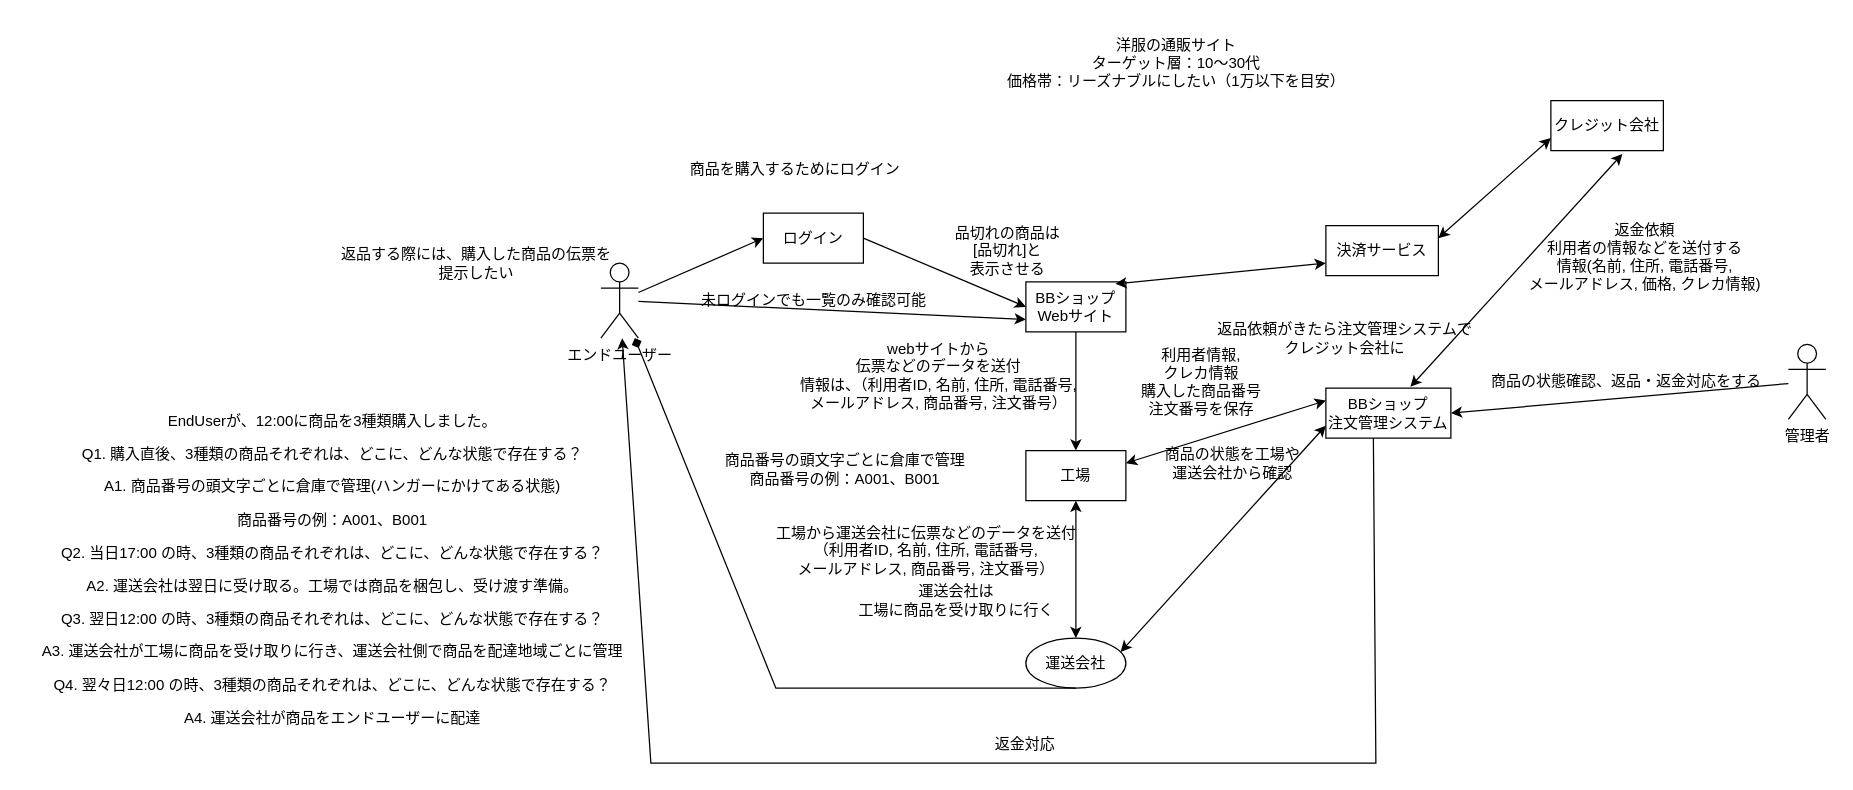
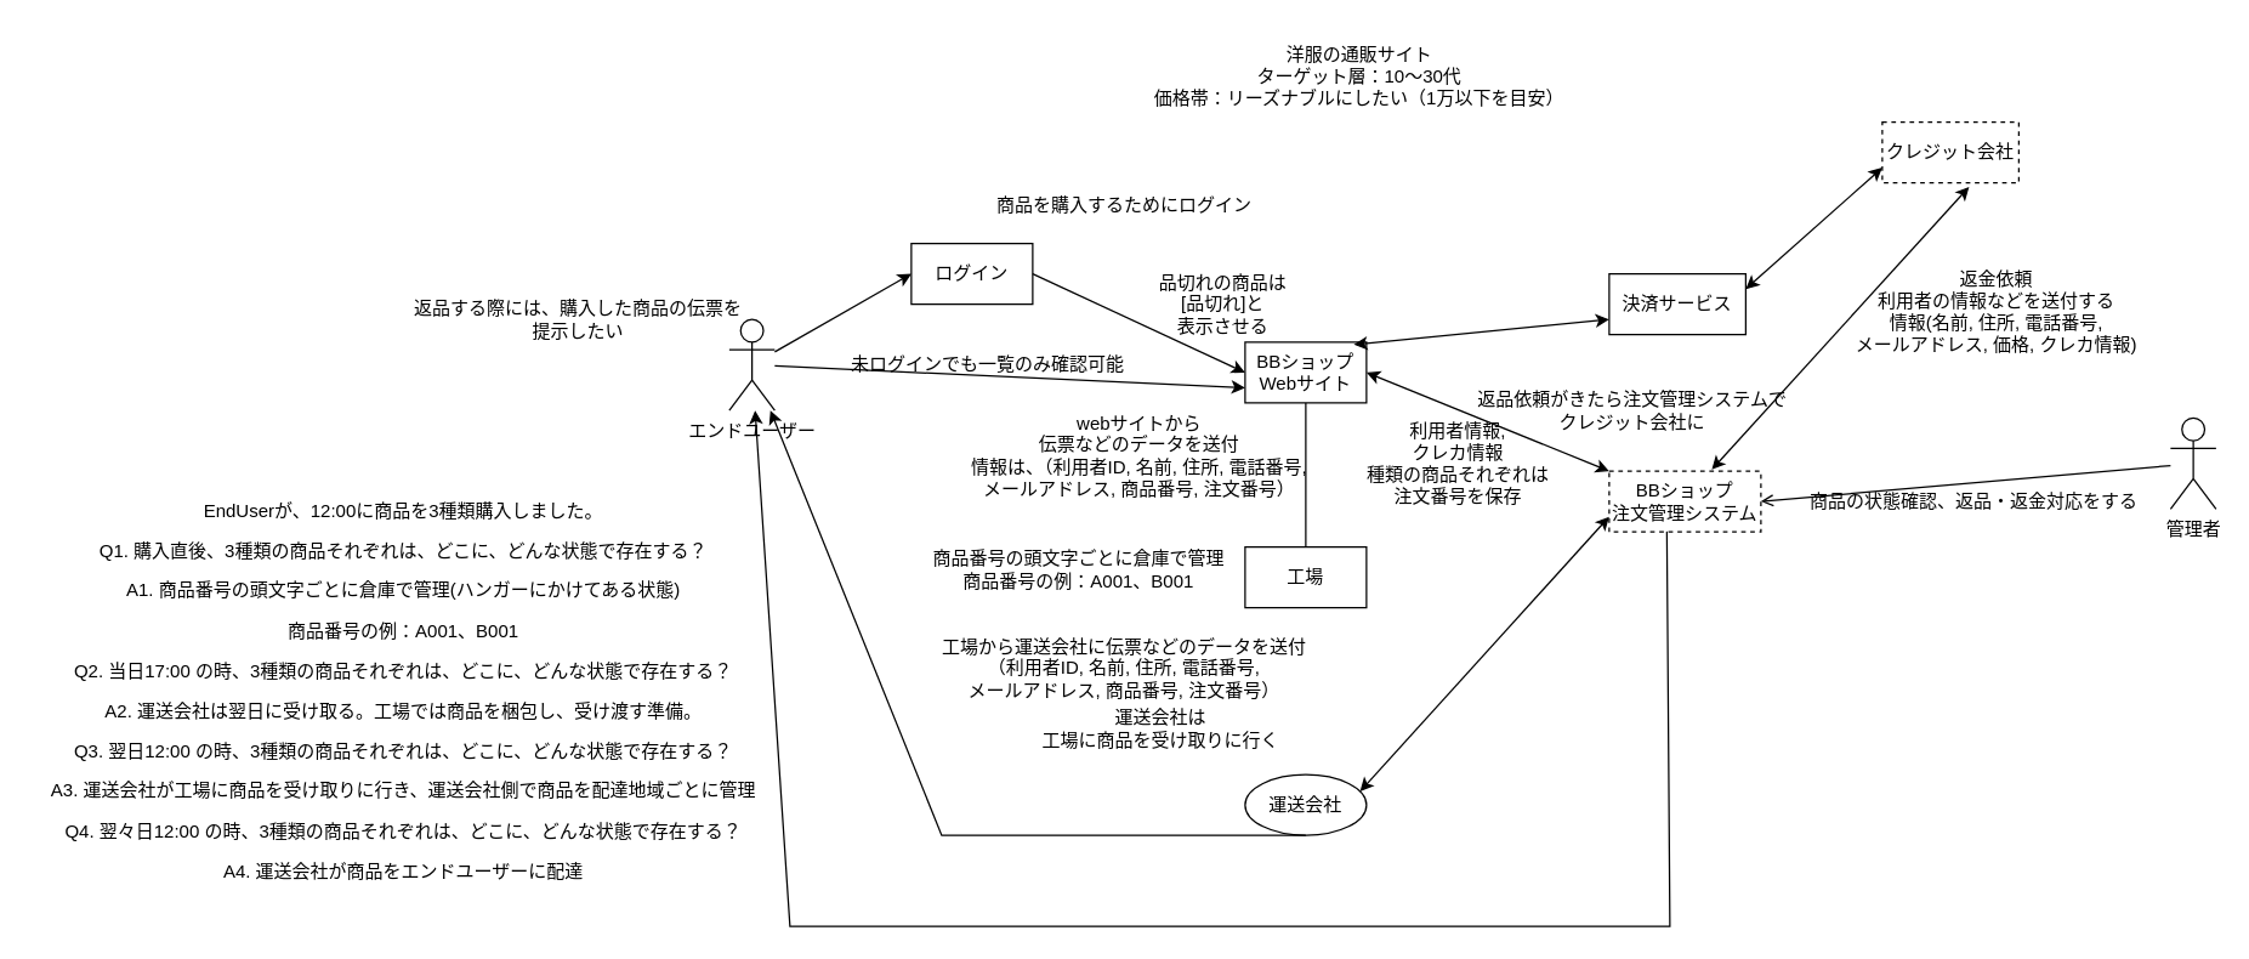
  <mxCell id="0" />
  <mxCell id="1" parent="0" />
  <mxCell id="2" value="エンドユーザー" style="shape=umlActor;verticalLabelPosition=bottom;verticalAlign=top;html=1;outlineConnect=0;" vertex="1" parent="1"><mxGeometry x="480" y="210" width="30" height="60" as="geometry" /></mxCell>
  <mxCell id="3" value="管理者" style="shape=umlActor;verticalLabelPosition=bottom;verticalAlign=top;html=1;outlineConnect=0;" vertex="1" parent="1"><mxGeometry x="1430" y="275" width="30" height="60" as="geometry" /></mxCell>
- <mxCell id="4" value="ログイン" style="rounded=0;whiteSpace=wrap;html=1;" vertex="1" parent="1"><mxGeometry x="610" y="170" width="80" height="40" as="geometry" /></mxCell>
+ <mxCell id="4" value="ログイン" style="rounded=0;whiteSpace=wrap;html=1;" vertex="1" parent="1"><mxGeometry x="600" y="160" width="80" height="40" as="geometry" /></mxCell>
  <mxCell id="5" value="" style="endArrow=classic;html=1;rounded=0;entryX=0;entryY=0.5;entryDx=0;entryDy=0;" edge="1" parent="1" source="2" target="4"><mxGeometry width="50" height="50" relative="1" as="geometry"><mxPoint x="830" y="380" as="sourcePoint" /><mxPoint x="880" y="330" as="targetPoint" /></mxGeometry></mxCell>
  <mxCell id="6" value="" style="endArrow=classic;html=1;rounded=0;entryX=0;entryY=0.5;entryDx=0;entryDy=0;exitX=1;exitY=0.5;exitDx=0;exitDy=0;" edge="1" parent="1" source="4" target="7"><mxGeometry width="50" height="50" relative="1" as="geometry"><mxPoint x="760" y="284" as="sourcePoint" /><mxPoint x="860" y="180" as="targetPoint" /></mxGeometry></mxCell>
  <mxCell id="7" value="BBショップ&lt;br&gt;Webサイト" style="rounded=0;whiteSpace=wrap;html=1;" vertex="1" parent="1"><mxGeometry x="820" y="225" width="80" height="40" as="geometry" /></mxCell>
- <mxCell id="8" value="商品を購入するためにログイン" style="text;html=1;align=center;verticalAlign=middle;resizable=0;points=[];autosize=1;strokeColor=none;fillColor=none;" vertex="1" parent="1"><mxGeometry x="540" y="120" width="190" height="30" as="geometry" /></mxCell>
+ <mxCell id="8" value="商品を購入するためにログイン" style="text;html=1;align=center;verticalAlign=middle;resizable=0;points=[];autosize=1;strokeColor=none;fillColor=none;" vertex="1" parent="1"><mxGeometry x="645" y="120" width="190" height="30" as="geometry" /></mxCell>
  <mxCell id="9" value="" style="endArrow=classic;html=1;rounded=0;entryX=0;entryY=0.75;entryDx=0;entryDy=0;" edge="1" parent="1" source="2" target="7"><mxGeometry width="50" height="50" relative="1" as="geometry"><mxPoint x="620" y="331" as="sourcePoint" /><mxPoint x="710" y="280" as="targetPoint" /></mxGeometry></mxCell>
  <mxCell id="10" value="未ログインでも一覧のみ確認可能" style="text;html=1;align=center;verticalAlign=middle;resizable=0;points=[];autosize=1;strokeColor=none;fillColor=none;" vertex="1" parent="1"><mxGeometry x="550" y="225" width="200" height="30" as="geometry" /></mxCell>
- <mxCell id="11" value="BBショップ&lt;br&gt;注文管理システム" style="rounded=0;whiteSpace=wrap;html=1;" vertex="1" parent="1"><mxGeometry x="1060" y="310" width="100" height="40" as="geometry" /></mxCell>
- <mxCell id="12" value="" style="endArrow=classic;html=1;rounded=0;entryX=1;entryY=0.5;entryDx=0;entryDy=0;" edge="1" parent="1" source="3" target="11"><mxGeometry width="50" height="50" relative="1" as="geometry"><mxPoint x="1090" y="230" as="sourcePoint" /><mxPoint x="1200" y="295" as="targetPoint" /></mxGeometry></mxCell>
- <mxCell id="13" value="商品の状態確認、返品・返金対応をする" style="text;html=1;align=center;verticalAlign=middle;resizable=0;points=[];autosize=1;strokeColor=none;fillColor=none;" vertex="1" parent="1"><mxGeometry x="1180" y="290" width="240" height="30" as="geometry" /></mxCell>
+ <mxCell id="11" value="BBショップ&lt;br&gt;注文管理システム" style="rounded=0;whiteSpace=wrap;html=1;dashed=1;" vertex="1" parent="1"><mxGeometry x="1060" y="310" width="100" height="40" as="geometry" /></mxCell>
+ <mxCell id="12" value="" style="endArrow=open;html=1;rounded=0;entryX=1;entryY=0.5;entryDx=0;entryDy=0;" edge="1" parent="1" source="3" target="11"><mxGeometry width="50" height="50" relative="1" as="geometry"><mxPoint x="1090" y="230" as="sourcePoint" /><mxPoint x="1200" y="295" as="targetPoint" /></mxGeometry></mxCell>
+ <mxCell id="13" value="商品の状態確認、返品・返金対応をする" style="text;html=1;align=center;verticalAlign=middle;resizable=0;points=[];autosize=1;strokeColor=none;fillColor=none;" vertex="1" parent="1"><mxGeometry x="1180" y="315" width="240" height="30" as="geometry" /></mxCell>
  <mxCell id="14" value="工場" style="rounded=0;whiteSpace=wrap;html=1;" vertex="1" parent="1"><mxGeometry x="820" y="360" width="80" height="40" as="geometry" /></mxCell>
  <mxCell id="15" value="運送会社" style="ellipse;whiteSpace=wrap;html=1;" vertex="1" parent="1"><mxGeometry x="820" y="510" width="80" height="40" as="geometry" /></mxCell>
- <mxCell id="17" value="" style="endArrow=classic;startArrow=classic;html=1;rounded=0;exitX=1;exitY=0.25;exitDx=0;exitDy=0;entryX=0;entryY=0.25;entryDx=0;entryDy=0;" edge="1" parent="1" source="14" target="11"><mxGeometry width="50" height="50" relative="1" as="geometry"><mxPoint x="1010" y="450" as="sourcePoint" /><mxPoint x="1170" y="515" as="targetPoint" /></mxGeometry></mxCell>
+ <mxCell id="16" value="" style="endArrow=classic;startArrow=classic;html=1;rounded=0;exitX=1;exitY=0.5;exitDx=0;exitDy=0;entryX=0;entryY=0;entryDx=0;entryDy=0;" edge="1" parent="1" source="7" target="11"><mxGeometry width="50" height="50" relative="1" as="geometry"><mxPoint x="980" y="350" as="sourcePoint" /><mxPoint x="1030" y="280" as="targetPoint" /></mxGeometry></mxCell>
  <mxCell id="18" value="" style="endArrow=classic;startArrow=classic;html=1;rounded=0;exitX=1;exitY=0.25;exitDx=0;exitDy=0;entryX=0;entryY=0.75;entryDx=0;entryDy=0;" edge="1" parent="1" source="15" target="11"><mxGeometry width="50" height="50" relative="1" as="geometry"><mxPoint x="990" y="490" as="sourcePoint" /><mxPoint x="1150" y="420" as="targetPoint" /></mxGeometry></mxCell>
- <mxCell id="19" value="商品の状態を工場や&lt;br&gt;運送会社から確認" style="text;html=1;align=center;verticalAlign=middle;resizable=0;points=[];autosize=1;strokeColor=none;fillColor=none;" vertex="1" parent="1"><mxGeometry x="920" y="350" width="130" height="40" as="geometry" /></mxCell>
- <mxCell id="20" value="" style="endArrow=classic;html=1;rounded=0;exitX=0.5;exitY=1;exitDx=0;exitDy=0;entryX=0.5;entryY=0;entryDx=0;entryDy=0;" edge="1" parent="1" source="7" target="14"><mxGeometry width="50" height="50" relative="1" as="geometry"><mxPoint x="980" y="390" as="sourcePoint" /><mxPoint x="1030" y="340" as="targetPoint" /></mxGeometry></mxCell>
- <mxCell id="21" value="" style="endArrow=classic;startArrow=classic;html=1;rounded=0;exitX=0.5;exitY=1;exitDx=0;exitDy=0;" edge="1" parent="1" source="14" target="15"><mxGeometry width="50" height="50" relative="1" as="geometry"><mxPoint x="980" y="390" as="sourcePoint" /><mxPoint x="1030" y="340" as="targetPoint" /></mxGeometry></mxCell>
+ <mxCell id="20" value="" style="endArrow=none;html=1;rounded=0;exitX=0.5;exitY=1;exitDx=0;exitDy=0;entryX=0.5;entryY=0;entryDx=0;entryDy=0;" edge="1" parent="1" source="7" target="14"><mxGeometry width="50" height="50" relative="1" as="geometry"><mxPoint x="980" y="390" as="sourcePoint" /><mxPoint x="1030" y="340" as="targetPoint" /></mxGeometry></mxCell>
  <mxCell id="22" value="webサイトから&lt;br&gt;伝票などのデータを送付&lt;br&gt;情報は、（利用者ID, 名前, 住所, 電話番号, &lt;br&gt;メールアドレス, 商品番号, 注文番号）" style="text;html=1;align=center;verticalAlign=middle;resizable=0;points=[];autosize=1;strokeColor=none;fillColor=none;" vertex="1" parent="1"><mxGeometry x="630" y="265" width="240" height="70" as="geometry" /></mxCell>
- <mxCell id="23" value="洋服の通販サイト&lt;br&gt;ターゲット層：10～30代&lt;br&gt;価格帯：リーズナブルにしたい（1万以下を目安）" style="text;html=1;align=center;verticalAlign=middle;resizable=0;points=[];autosize=1;strokeColor=none;fillColor=none;" vertex="1" parent="1"><mxGeometry x="795" y="20" width="290" height="60" as="geometry" /></mxCell>
+ <mxCell id="23" value="洋服の通販サイト&lt;br&gt;ターゲット層：10～30代&lt;br&gt;価格帯：リーズナブルにしたい（1万以下を目安）" style="text;html=1;align=center;verticalAlign=middle;resizable=0;points=[];autosize=1;strokeColor=none;fillColor=none;" vertex="1" parent="1"><mxGeometry x="750" y="20" width="290" height="60" as="geometry" /></mxCell>
  <mxCell id="24" value="工場から運送会社に伝票などのデータを送付&lt;br&gt;（利用者ID, 名前, 住所, 電話番号,&lt;br&gt;メールアドレス, 商品番号, 注文番号）" style="text;html=1;align=center;verticalAlign=middle;resizable=0;points=[];autosize=1;strokeColor=none;fillColor=none;" vertex="1" parent="1"><mxGeometry x="610" y="410" width="260" height="60" as="geometry" /></mxCell>
- <mxCell id="25" value="クレジット会社" style="rounded=0;whiteSpace=wrap;html=1;" vertex="1" parent="1"><mxGeometry x="1240" y="80" width="90" height="40" as="geometry" /></mxCell>
+ <mxCell id="25" value="クレジット会社" style="rounded=0;whiteSpace=wrap;html=1;dashed=1;" vertex="1" parent="1"><mxGeometry x="1240" y="80" width="90" height="40" as="geometry" /></mxCell>
  <mxCell id="26" value="返品依頼がきたら注文管理システムで&lt;br&gt;クレジット会社に" style="text;html=1;align=center;verticalAlign=middle;resizable=0;points=[];autosize=1;strokeColor=none;fillColor=none;" vertex="1" parent="1"><mxGeometry x="960" y="250" width="230" height="40" as="geometry" /></mxCell>
  <mxCell id="27" value="決済サービス" style="rounded=0;whiteSpace=wrap;html=1;" vertex="1" parent="1"><mxGeometry x="1060" y="180" width="90" height="40" as="geometry" /></mxCell>
  <mxCell id="28" value="" style="endArrow=classic;startArrow=classic;html=1;rounded=0;entryX=0;entryY=0.75;entryDx=0;entryDy=0;exitX=0.895;exitY=0.04;exitDx=0;exitDy=0;exitPerimeter=0;" edge="1" parent="1" source="7" target="27"><mxGeometry width="50" height="50" relative="1" as="geometry"><mxPoint x="870" y="210" as="sourcePoint" /><mxPoint x="920" y="160" as="targetPoint" /></mxGeometry></mxCell>
  <mxCell id="29" value="" style="endArrow=classic;startArrow=classic;html=1;rounded=0;entryX=0;entryY=0.75;entryDx=0;entryDy=0;exitX=1;exitY=0.25;exitDx=0;exitDy=0;" edge="1" parent="1" source="27" target="25"><mxGeometry width="50" height="50" relative="1" as="geometry"><mxPoint x="1180" y="237" as="sourcePoint" /><mxPoint x="1278" y="170" as="targetPoint" /></mxGeometry></mxCell>
  <mxCell id="30" value="" style="endArrow=classic;startArrow=classic;html=1;rounded=0;entryX=0.636;entryY=1.065;entryDx=0;entryDy=0;entryPerimeter=0;exitX=0.676;exitY=-0.025;exitDx=0;exitDy=0;exitPerimeter=0;" edge="1" parent="1" source="11" target="25"><mxGeometry width="50" height="50" relative="1" as="geometry"><mxPoint x="890" y="320" as="sourcePoint" /><mxPoint x="940" y="270" as="targetPoint" /></mxGeometry></mxCell>
  <mxCell id="31" value="返金依頼&lt;br&gt;利用者の情報などを送付する&lt;br&gt;情報(名前, 住所, 電話番号,&lt;br&gt;メールアドレス, 価格, クレカ情報)" style="text;html=1;align=center;verticalAlign=middle;resizable=0;points=[];autosize=1;strokeColor=none;fillColor=none;" vertex="1" parent="1"><mxGeometry x="1210" y="170" width="210" height="70" as="geometry" /></mxCell>
  <mxCell id="32" value="" style="endArrow=classic;html=1;rounded=0;exitX=0.38;exitY=0.995;exitDx=0;exitDy=0;exitPerimeter=0;" edge="1" parent="1" source="11" target="2"><mxGeometry width="50" height="50" relative="1" as="geometry"><mxPoint x="1320" y="460" as="sourcePoint" /><mxPoint x="500" y="310" as="targetPoint" /><Array as="points"><mxPoint x="1100" y="610" /><mxPoint x="800" y="610" /><mxPoint x="520" y="610" /></Array></mxGeometry></mxCell>
- <mxCell id="33" value="返金対応" style="text;html=1;align=center;verticalAlign=middle;resizable=0;points=[];autosize=1;strokeColor=none;fillColor=none;" vertex="1" parent="1"><mxGeometry x="784" y="580" width="70" height="30" as="geometry" /></mxCell>
  <mxCell id="34" value="運送会社は&lt;br&gt;工場に商品を受け取りに行く" style="text;html=1;align=center;verticalAlign=middle;resizable=0;points=[];autosize=1;strokeColor=none;fillColor=none;" vertex="1" parent="1"><mxGeometry x="674" y="460" width="180" height="40" as="geometry" /></mxCell>
- <mxCell id="35" value="商品番号の頭文字ごとに倉庫で管理&lt;br&gt;商品番号の例：A001、B001" style="text;html=1;align=center;verticalAlign=middle;resizable=0;points=[];autosize=1;strokeColor=none;fillColor=none;" vertex="1" parent="1"><mxGeometry x="565" y="355" width="220" height="40" as="geometry" /></mxCell>
- <mxCell id="36" value="利用者情報,&lt;br&gt;クレカ情報&lt;br&gt;購入した商品番号&lt;br&gt;注文番号を保存" style="text;html=1;align=center;verticalAlign=middle;resizable=0;points=[];autosize=1;strokeColor=none;fillColor=none;" vertex="1" parent="1"><mxGeometry x="900" y="270" width="120" height="70" as="geometry" /></mxCell>
+ <mxCell id="35" value="商品番号の頭文字ごとに倉庫で管理&lt;br&gt;商品番号の例：A001、B001" style="text;html=1;align=center;verticalAlign=middle;resizable=0;points=[];autosize=1;strokeColor=none;fillColor=none;" vertex="1" parent="1"><mxGeometry x="600" y="355" width="220" height="40" as="geometry" /></mxCell>
+ <mxCell id="36" value="利用者情報,&lt;br&gt;クレカ情報&lt;br&gt;種類の商品それぞれは&lt;br&gt;注文番号を保存" style="text;html=1;align=center;verticalAlign=middle;resizable=0;points=[];autosize=1;strokeColor=none;fillColor=none;" vertex="1" parent="1"><mxGeometry x="900" y="270" width="120" height="70" as="geometry" /></mxCell>
  <mxCell id="37" value="返品する際には、購入した商品の伝票を&lt;br&gt;提示したい" style="text;html=1;align=center;verticalAlign=middle;resizable=0;points=[];autosize=1;strokeColor=none;fillColor=none;" vertex="1" parent="1"><mxGeometry x="260" y="190" width="240" height="40" as="geometry" /></mxCell>
- <mxCell id="38" value="" style="endArrow=diamond;html=1;rounded=0;exitX=0.5;exitY=1;exitDx=0;exitDy=0;" edge="1" parent="1" source="15" target="2"><mxGeometry width="50" height="50" relative="1" as="geometry"><mxPoint x="590" y="570" as="sourcePoint" /><mxPoint x="730" y="635" as="targetPoint" /><Array as="points"><mxPoint x="620" y="550" /></Array></mxGeometry></mxCell>
+ <mxCell id="38" value="" style="endArrow=classic;html=1;rounded=0;exitX=0.5;exitY=1;exitDx=0;exitDy=0;" edge="1" parent="1" source="15" target="2"><mxGeometry width="50" height="50" relative="1" as="geometry"><mxPoint x="590" y="570" as="sourcePoint" /><mxPoint x="730" y="635" as="targetPoint" /><Array as="points"><mxPoint x="620" y="550" /></Array></mxGeometry></mxCell>
  <mxCell id="39" value="&lt;span data-teams=&quot;true&quot;&gt;&lt;p&gt;EndUserが、12:00に商品を3種類購入しました。&lt;/p&gt;&lt;p&gt;Q1. 購入直後、3種類の商品それぞれは、どこに、どんな状態で存在する？&lt;/p&gt;&lt;p&gt;A1.&amp;nbsp;&lt;span style=&quot;background-color: transparent; color: light-dark(rgb(0, 0, 0), rgb(255, 255, 255));&quot;&gt;商品番号の頭文字ごとに倉庫で管理(ハンガーにかけてある状態)&lt;/span&gt;&lt;/p&gt;商品番号の例：A001、B001&lt;p&gt;Q2. 当日17:00 の時、3種類の商品それぞれは、どこに、どんな状態で存在する？&lt;/p&gt;&lt;p&gt;A2. 運送会社は翌日に受け取る。工場では商品を梱包し、受け渡す準備。&lt;/p&gt;&lt;p&gt;Q3. 翌日12:00 の時、3種類の商品それぞれは、どこに、どんな状態で存在する？&lt;/p&gt;&lt;p&gt;A3. 運送会社が工場に商品を受け取りに行き、運送会社側で商品を配達地域ごとに管理&lt;/p&gt;&lt;p&gt;Q4. 翌々日12:00 の時、3種類の商品それぞれは、どこに、どんな状態で存在する？&lt;/p&gt;&lt;p&gt;A4. 運送会社が商品をエンドユーザーに配達&lt;/p&gt;&lt;/span&gt;" style="text;html=1;align=center;verticalAlign=middle;resizable=0;points=[];autosize=1;strokeColor=none;fillColor=none;" vertex="1" parent="1"><mxGeometry x="20" y="310" width="490" height="290" as="geometry" /></mxCell>
  <mxCell id="40" value="品切れの商品は&lt;br&gt;[品切れ]と&lt;br&gt;表示させる" style="text;html=1;align=center;verticalAlign=middle;resizable=0;points=[];autosize=1;strokeColor=none;fillColor=none;" vertex="1" parent="1"><mxGeometry x="750" y="170" width="110" height="60" as="geometry" /></mxCell>
